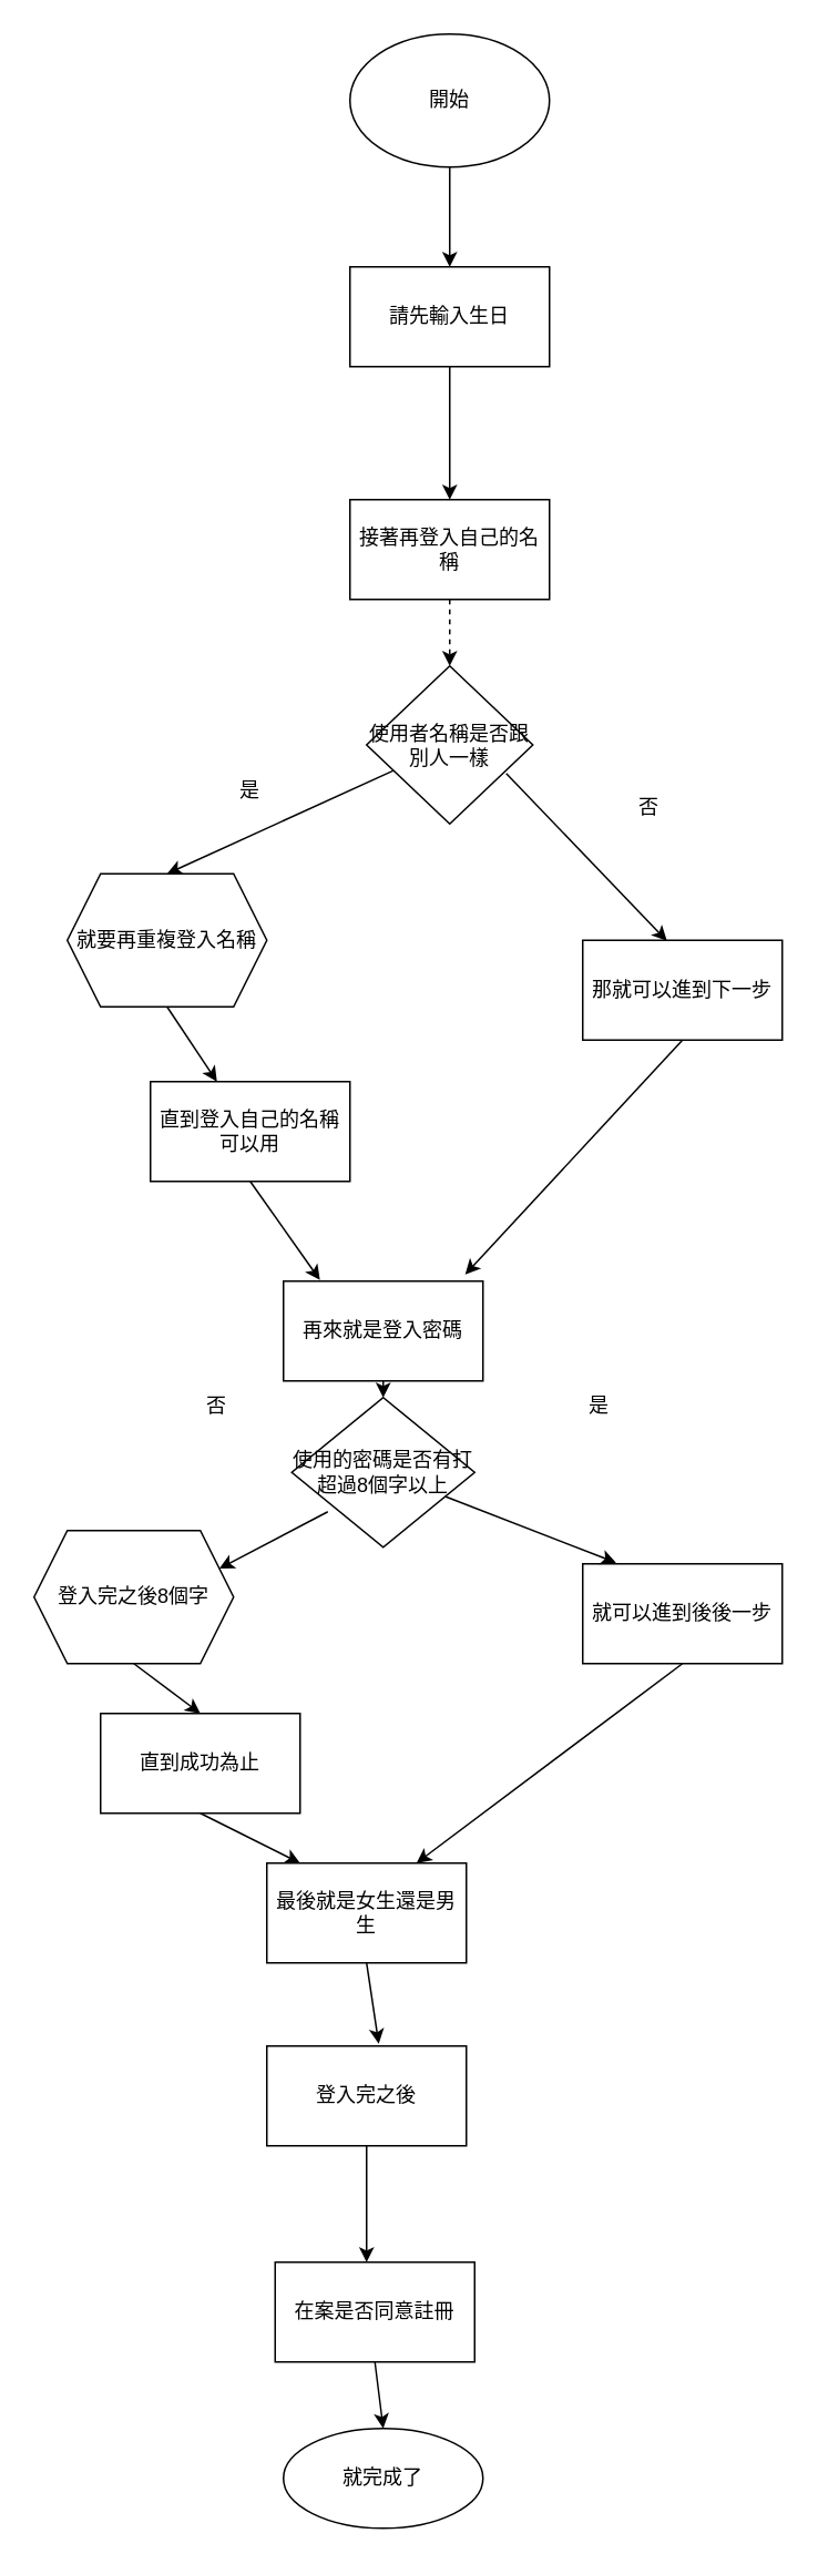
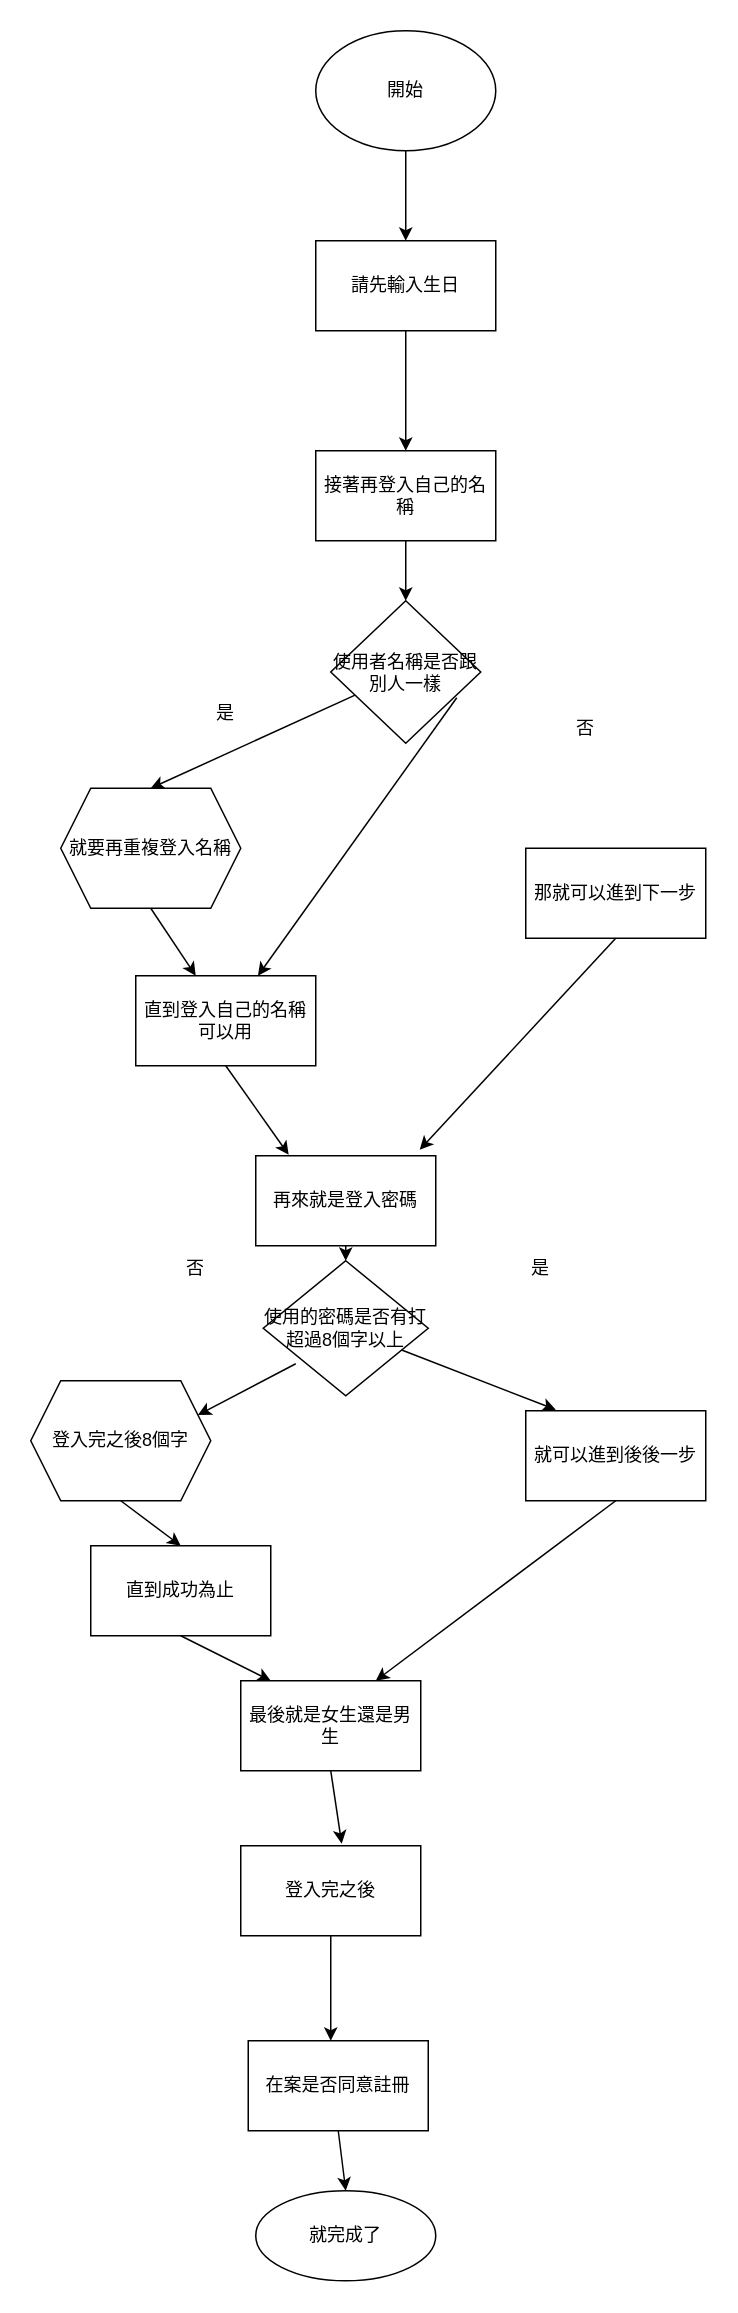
  <mxCell id="0" />
  <mxCell id="1" parent="0" />
  <mxCell id="2" value="開始" style="ellipse;whiteSpace=wrap;html=1;" vertex="1" parent="1"><mxGeometry x="210" y="20" width="120" height="80" as="geometry" /></mxCell>
  <mxCell id="3" value="請先輸入生日" style="rounded=0;whiteSpace=wrap;html=1;" vertex="1" parent="1"><mxGeometry x="210" y="160" width="120" height="60" as="geometry" /></mxCell>
  <mxCell id="4" value="" style="endArrow=classic;html=1;rounded=0;" edge="1" parent="1" source="2"><mxGeometry width="50" height="50" relative="1" as="geometry"><mxPoint x="180" y="140" as="sourcePoint" /><mxPoint x="270" y="160" as="targetPoint" /></mxGeometry></mxCell>
- <mxCell id="5" value="" style="edgeStyle=orthogonalEdgeStyle;rounded=0;orthogonalLoop=1;jettySize=auto;html=1;dashed=1;" edge="1" parent="1" source="6" target="19"><mxGeometry relative="1" as="geometry" /></mxCell>
+ <mxCell id="5" value="" style="edgeStyle=orthogonalEdgeStyle;rounded=0;orthogonalLoop=1;jettySize=auto;html=1;" edge="1" parent="1" source="6" target="19"><mxGeometry relative="1" as="geometry" /></mxCell>
  <mxCell id="6" value="接著再登入自己的名稱" style="rounded=0;whiteSpace=wrap;html=1;" vertex="1" parent="1"><mxGeometry x="210" y="300" width="120" height="60" as="geometry" /></mxCell>
  <mxCell id="7" value="" style="endArrow=classic;html=1;rounded=0;entryX=0.5;entryY=0;entryDx=0;entryDy=0;exitX=0.5;exitY=1;exitDx=0;exitDy=0;" edge="1" parent="1" source="3" target="6"><mxGeometry width="50" height="50" relative="1" as="geometry"><mxPoint x="230" y="280" as="sourcePoint" /><mxPoint x="280" y="230" as="targetPoint" /></mxGeometry></mxCell>
  <mxCell id="8" value="就要再重複登入名稱" style="shape=hexagon;perimeter=hexagonPerimeter2;whiteSpace=wrap;html=1;fixedSize=1;" vertex="1" parent="1"><mxGeometry x="40" y="525" width="120" height="80" as="geometry" /></mxCell>
  <mxCell id="9" value="" style="endArrow=classic;html=1;rounded=0;entryX=0.5;entryY=0;entryDx=0;entryDy=0;" edge="1" parent="1" source="19" target="8"><mxGeometry width="50" height="50" relative="1" as="geometry"><mxPoint x="140" y="470" as="sourcePoint" /><mxPoint x="120" y="520" as="targetPoint" /></mxGeometry></mxCell>
- <mxCell id="10" value="" style="endArrow=classic;html=1;rounded=0;exitX=0.84;exitY=0.681;exitDx=0;exitDy=0;exitPerimeter=0;entryX=0.422;entryY=0.006;entryDx=0;entryDy=0;entryPerimeter=0;" edge="1" parent="1" source="19" target="13"><mxGeometry width="50" height="50" relative="1" as="geometry"><mxPoint x="370" y="470" as="sourcePoint" /><mxPoint x="390" y="530" as="targetPoint" /></mxGeometry></mxCell>
+ <mxCell id="10" value="" style="endArrow=classic;html=1;rounded=0;exitX=0.84;exitY=0.681;exitDx=0;exitDy=0;exitPerimeter=0;" edge="1" parent="1" source="19" target="12"><mxGeometry width="50" height="50" relative="1" as="geometry"><mxPoint x="370" y="470" as="sourcePoint" /><mxPoint x="390" y="530" as="targetPoint" /></mxGeometry></mxCell>
  <mxCell id="11" value="" style="endArrow=classic;html=1;rounded=0;exitX=0.5;exitY=1;exitDx=0;exitDy=0;" edge="1" parent="1" source="8"><mxGeometry width="50" height="50" relative="1" as="geometry"><mxPoint x="70" y="660" as="sourcePoint" /><mxPoint x="130" y="650" as="targetPoint" /></mxGeometry></mxCell>
  <mxCell id="12" value="直到登入自己的名稱可以用" style="rounded=0;whiteSpace=wrap;html=1;" vertex="1" parent="1"><mxGeometry x="90" y="650" width="120" height="60" as="geometry" /></mxCell>
  <mxCell id="13" value="那就可以進到下一步" style="rounded=0;whiteSpace=wrap;html=1;" vertex="1" parent="1"><mxGeometry x="350" y="565" width="120" height="60" as="geometry" /></mxCell>
  <mxCell id="14" value="" style="endArrow=classic;html=1;rounded=0;exitX=0.5;exitY=1;exitDx=0;exitDy=0;entryX=0.911;entryY=-0.067;entryDx=0;entryDy=0;entryPerimeter=0;" edge="1" parent="1" source="13" target="16"><mxGeometry width="50" height="50" relative="1" as="geometry"><mxPoint x="340" y="640" as="sourcePoint" /><mxPoint x="290" y="760" as="targetPoint" /></mxGeometry></mxCell>
  <mxCell id="15" value="" style="endArrow=classic;html=1;rounded=0;exitX=0.5;exitY=1;exitDx=0;exitDy=0;entryX=0.183;entryY=-0.011;entryDx=0;entryDy=0;entryPerimeter=0;" edge="1" parent="1" source="12" target="16"><mxGeometry width="50" height="50" relative="1" as="geometry"><mxPoint x="120" y="770" as="sourcePoint" /><mxPoint x="180" y="760" as="targetPoint" /></mxGeometry></mxCell>
  <mxCell id="16" value="再來就是登入密碼" style="rounded=0;whiteSpace=wrap;html=1;" vertex="1" parent="1"><mxGeometry x="170" y="770" width="120" height="60" as="geometry" /></mxCell>
  <mxCell id="17" value="就可以進到後後一步" style="rounded=0;whiteSpace=wrap;html=1;" vertex="1" parent="1"><mxGeometry x="350" y="940" width="120" height="60" as="geometry" /></mxCell>
  <mxCell id="18" value="登入完之後8個字" style="shape=hexagon;perimeter=hexagonPerimeter2;whiteSpace=wrap;html=1;fixedSize=1;" vertex="1" parent="1"><mxGeometry x="20" y="920" width="120" height="80" as="geometry" /></mxCell>
  <mxCell id="19" value="使用者名稱是否跟別人一樣" style="rhombus;whiteSpace=wrap;html=1;" vertex="1" parent="1"><mxGeometry x="220" y="400" width="100" height="95" as="geometry" /></mxCell>
  <mxCell id="20" value="否" style="text;html=1;align=center;verticalAlign=middle;whiteSpace=wrap;rounded=0;" vertex="1" parent="1"><mxGeometry x="360" y="470" width="60" height="30" as="geometry" /></mxCell>
  <mxCell id="21" value="是" style="text;html=1;align=center;verticalAlign=middle;whiteSpace=wrap;rounded=0;" vertex="1" parent="1"><mxGeometry x="120" y="460" width="60" height="30" as="geometry" /></mxCell>
  <mxCell id="22" value="使用的密碼是否有打超過8個字以上" style="rhombus;whiteSpace=wrap;html=1;" vertex="1" parent="1"><mxGeometry x="175" y="840" width="110" height="90" as="geometry" /></mxCell>
  <mxCell id="23" value="" style="endArrow=classic;html=1;rounded=0;entryX=0.5;entryY=0;entryDx=0;entryDy=0;exitX=0.5;exitY=1;exitDx=0;exitDy=0;" edge="1" parent="1" source="16" target="22"><mxGeometry width="50" height="50" relative="1" as="geometry"><mxPoint x="190" y="870" as="sourcePoint" /><mxPoint x="240" y="820" as="targetPoint" /></mxGeometry></mxCell>
  <mxCell id="24" value="否" style="text;html=1;align=center;verticalAlign=middle;whiteSpace=wrap;rounded=0;" vertex="1" parent="1"><mxGeometry x="100" y="830" width="60" height="30" as="geometry" /></mxCell>
  <mxCell id="25" value="是" style="text;html=1;align=center;verticalAlign=middle;whiteSpace=wrap;rounded=0;" vertex="1" parent="1"><mxGeometry x="330" y="830" width="60" height="30" as="geometry" /></mxCell>
  <mxCell id="26" value="" style="endArrow=classic;html=1;rounded=0;exitX=0.5;exitY=1;exitDx=0;exitDy=0;entryX=0.75;entryY=0;entryDx=0;entryDy=0;" edge="1" parent="1" source="17" target="30"><mxGeometry width="50" height="50" relative="1" as="geometry"><mxPoint x="360" y="1030" as="sourcePoint" /><mxPoint x="280" y="1100" as="targetPoint" /></mxGeometry></mxCell>
  <mxCell id="27" value="直到成功為止" style="rounded=0;whiteSpace=wrap;html=1;" vertex="1" parent="1"><mxGeometry x="60" y="1030" width="120" height="60" as="geometry" /></mxCell>
  <mxCell id="28" value="" style="endArrow=classic;html=1;rounded=0;exitX=0.5;exitY=1;exitDx=0;exitDy=0;entryX=0.5;entryY=0;entryDx=0;entryDy=0;" edge="1" parent="1" source="18" target="27"><mxGeometry width="50" height="50" relative="1" as="geometry"><mxPoint x="110" y="940" as="sourcePoint" /><mxPoint x="130" y="1010" as="targetPoint" /></mxGeometry></mxCell>
  <mxCell id="29" value="" style="endArrow=classic;html=1;rounded=0;exitX=0.5;exitY=1;exitDx=0;exitDy=0;" edge="1" parent="1" source="27"><mxGeometry width="50" height="50" relative="1" as="geometry"><mxPoint x="100" y="1120" as="sourcePoint" /><mxPoint x="180" y="1120" as="targetPoint" /></mxGeometry></mxCell>
  <mxCell id="30" value="最後就是女生還是男生" style="rounded=0;whiteSpace=wrap;html=1;" vertex="1" parent="1"><mxGeometry x="160" y="1120" width="120" height="60" as="geometry" /></mxCell>
  <mxCell id="31" value="登入完之後" style="rounded=0;whiteSpace=wrap;html=1;" vertex="1" parent="1"><mxGeometry x="160" y="1230" width="120" height="60" as="geometry" /></mxCell>
  <mxCell id="32" value="" style="endArrow=classic;html=1;rounded=0;entryX=0.561;entryY=-0.022;entryDx=0;entryDy=0;entryPerimeter=0;exitX=0.5;exitY=1;exitDx=0;exitDy=0;" edge="1" parent="1" source="30" target="31"><mxGeometry width="50" height="50" relative="1" as="geometry"><mxPoint x="180" y="1230" as="sourcePoint" /><mxPoint x="230" y="1180" as="targetPoint" /></mxGeometry></mxCell>
  <mxCell id="33" value="" style="endArrow=classic;html=1;rounded=0;exitX=0.5;exitY=1;exitDx=0;exitDy=0;" edge="1" parent="1" source="31"><mxGeometry width="50" height="50" relative="1" as="geometry"><mxPoint x="190" y="1350" as="sourcePoint" /><mxPoint x="220" y="1360" as="targetPoint" /></mxGeometry></mxCell>
  <mxCell id="34" value="在案是否同意註冊" style="rounded=0;whiteSpace=wrap;html=1;" vertex="1" parent="1"><mxGeometry x="165" y="1360" width="120" height="60" as="geometry" /></mxCell>
  <mxCell id="35" value="就完成了" style="rounded=0;whiteSpace=wrap;html=1;shape=ellipse;perimeter=ellipsePerimeter;" vertex="1" parent="1"><mxGeometry x="170" y="1460" width="120" height="60" as="geometry" /></mxCell>
  <mxCell id="36" value="" style="endArrow=classic;html=1;rounded=0;entryX=0.5;entryY=0;entryDx=0;entryDy=0;exitX=0.5;exitY=1;exitDx=0;exitDy=0;" edge="1" parent="1" source="34" target="35"><mxGeometry width="50" height="50" relative="1" as="geometry"><mxPoint x="180" y="1470" as="sourcePoint" /><mxPoint x="230" y="1420" as="targetPoint" /></mxGeometry></mxCell>
  <mxCell id="37" value="" style="endArrow=classic;html=1;rounded=0;entryX=0.167;entryY=-0.011;entryDx=0;entryDy=0;entryPerimeter=0;" edge="1" parent="1" source="22" target="17"><mxGeometry width="50" height="50" relative="1" as="geometry"><mxPoint x="280" y="950" as="sourcePoint" /><mxPoint x="330" y="900" as="targetPoint" /></mxGeometry></mxCell>
  <mxCell id="38" value="" style="endArrow=classic;html=1;rounded=0;exitX=0.197;exitY=0.763;exitDx=0;exitDy=0;exitPerimeter=0;entryX=1;entryY=0.25;entryDx=0;entryDy=0;" edge="1" parent="1" source="22" target="18"><mxGeometry width="50" height="50" relative="1" as="geometry"><mxPoint x="150" y="940" as="sourcePoint" /><mxPoint x="170" y="950" as="targetPoint" /></mxGeometry></mxCell>
